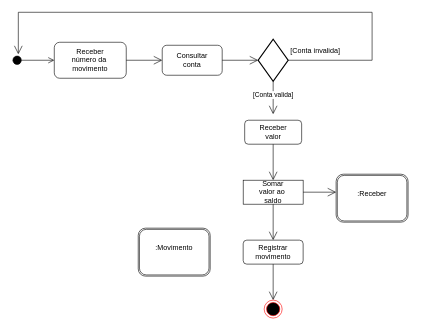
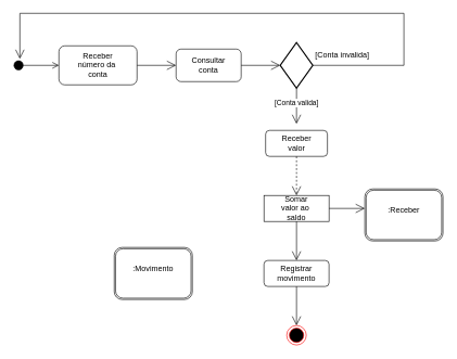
  <mxCell id="0" />
  <mxCell id="1" parent="0" />
  <mxCell id="2" value="" style="html=1;verticalAlign=bottom;startArrow=circle;startFill=1;endArrow=open;startSize=6;endSize=8;curved=0;rounded=0;" edge="1" parent="1" target="3"><mxGeometry width="80" relative="1" as="geometry"><mxPoint x="20" y="100" as="sourcePoint" /><mxPoint x="80" y="100" as="targetPoint" /></mxGeometry></mxCell>
- <mxCell id="3" value="Receber&lt;br&gt;número da&amp;nbsp;&lt;br&gt;movimento" style="rounded=1;whiteSpace=wrap;html=1;" vertex="1" parent="1"><mxGeometry x="90" y="70" width="120" height="60" as="geometry" /></mxCell>
+ <mxCell id="3" value="Receber&lt;br&gt;número da&amp;nbsp;&lt;br&gt;conta" style="rounded=1;whiteSpace=wrap;html=1;" vertex="1" parent="1"><mxGeometry x="90" y="70" width="120" height="60" as="geometry" /></mxCell>
  <mxCell id="4" value="" style="endArrow=open;endFill=1;endSize=12;html=1;rounded=0;exitX=1;exitY=0.5;exitDx=0;exitDy=0;" edge="1" parent="1" source="3"><mxGeometry width="160" relative="1" as="geometry"><mxPoint x="280" y="210" as="sourcePoint" /><mxPoint x="270" y="100" as="targetPoint" /></mxGeometry></mxCell>
  <mxCell id="5" value="Consultar&lt;br&gt;conta" style="rounded=1;whiteSpace=wrap;html=1;" vertex="1" parent="1"><mxGeometry x="270" y="75" width="100" height="50" as="geometry" /></mxCell>
  <mxCell id="6" value="" style="strokeWidth=2;html=1;shape=mxgraph.flowchart.decision;whiteSpace=wrap;" vertex="1" parent="1"><mxGeometry x="430" y="65" width="50" height="70" as="geometry" /></mxCell>
  <mxCell id="7" value="" style="endArrow=open;endFill=1;endSize=12;html=1;rounded=0;exitX=1;exitY=0.5;exitDx=0;exitDy=0;entryX=0;entryY=0.5;entryDx=0;entryDy=0;entryPerimeter=0;" edge="1" parent="1" source="5" target="6"><mxGeometry width="160" relative="1" as="geometry"><mxPoint x="280" y="350" as="sourcePoint" /><mxPoint x="440" y="350" as="targetPoint" /></mxGeometry></mxCell>
  <mxCell id="8" value="" style="endArrow=open;endFill=1;endSize=12;html=1;rounded=0;exitX=1;exitY=0.5;exitDx=0;exitDy=0;exitPerimeter=0;" edge="1" parent="1" source="6"><mxGeometry width="160" relative="1" as="geometry"><mxPoint x="280" y="350" as="sourcePoint" /><mxPoint x="30" y="90" as="targetPoint" /><Array as="points"><mxPoint x="620" y="100" /><mxPoint x="620" y="20" /><mxPoint x="30" y="20" /></Array></mxGeometry></mxCell>
  <mxCell id="9" value="[Conta invalida]" style="text;html=1;align=center;verticalAlign=middle;resizable=0;points=[];autosize=1;strokeColor=none;fillColor=none;" vertex="1" parent="1"><mxGeometry x="470" y="70" width="110" height="30" as="geometry" /></mxCell>
  <mxCell id="10" value="" style="endArrow=open;endFill=1;endSize=12;html=1;rounded=0;exitX=0.5;exitY=1;exitDx=0;exitDy=0;exitPerimeter=0;" edge="1" parent="1" source="6"><mxGeometry width="160" relative="1" as="geometry"><mxPoint x="280" y="350" as="sourcePoint" /><mxPoint x="455" y="190" as="targetPoint" /></mxGeometry></mxCell>
  <mxCell id="11" value="[Conta valida]" style="edgeLabel;html=1;align=center;verticalAlign=middle;resizable=0;points=[];" vertex="1" connectable="0" parent="10"><mxGeometry x="-0.2" y="-1" relative="1" as="geometry"><mxPoint as="offset" /></mxGeometry></mxCell>
  <mxCell id="12" value="Receber &lt;br&gt;valor" style="rounded=1;whiteSpace=wrap;html=1;" vertex="1" parent="1"><mxGeometry x="407.5" y="200" width="95" height="40" as="geometry" /></mxCell>
  <mxCell id="13" value="Somar&lt;br&gt;valor ao&amp;nbsp;&lt;br&gt;saldo" style="whiteSpace=wrap;html=1;rounded=0;" vertex="1" parent="1"><mxGeometry x="405" y="300" width="100" height="40" as="geometry" /></mxCell>
- <mxCell id="14" value="" style="endArrow=open;endFill=1;endSize=12;html=1;rounded=0;exitX=0.5;exitY=1;exitDx=0;exitDy=0;entryX=0.5;entryY=0;entryDx=0;entryDy=0;" edge="1" parent="1" source="12" target="13"><mxGeometry width="160" relative="1" as="geometry"><mxPoint x="280" y="350" as="sourcePoint" /><mxPoint x="440" y="350" as="targetPoint" /></mxGeometry></mxCell>
+ <mxCell id="14" value="" style="endArrow=open;endFill=1;endSize=12;html=1;rounded=0;exitX=0.5;exitY=1;exitDx=0;exitDy=0;entryX=0.5;entryY=0;entryDx=0;entryDy=0;dashed=1;" edge="1" parent="1" source="12" target="13"><mxGeometry width="160" relative="1" as="geometry"><mxPoint x="280" y="350" as="sourcePoint" /><mxPoint x="440" y="350" as="targetPoint" /></mxGeometry></mxCell>
  <mxCell id="15" value="" style="endArrow=open;endFill=1;endSize=12;html=1;rounded=0;exitX=1;exitY=0.5;exitDx=0;exitDy=0;entryX=0;entryY=0.5;entryDx=0;entryDy=0;" edge="1" parent="1" source="13"><mxGeometry width="160" relative="1" as="geometry"><mxPoint x="280" y="350" as="sourcePoint" /><mxPoint x="560" y="320" as="targetPoint" /></mxGeometry></mxCell>
  <mxCell id="16" value="" style="endArrow=open;endFill=1;endSize=12;html=1;rounded=0;exitX=0.5;exitY=1;exitDx=0;exitDy=0;" edge="1" parent="1" source="13"><mxGeometry width="160" relative="1" as="geometry"><mxPoint x="280" y="230" as="sourcePoint" /><mxPoint x="455" y="400" as="targetPoint" /></mxGeometry></mxCell>
  <mxCell id="17" value="Registrar&lt;br&gt;movimento" style="rounded=1;whiteSpace=wrap;html=1;" vertex="1" parent="1"><mxGeometry x="405" y="400" width="100" height="40" as="geometry" /></mxCell>
  <mxCell id="18" value="" style="endArrow=open;endFill=1;endSize=12;html=1;rounded=0;exitX=0.5;exitY=1;exitDx=0;exitDy=0;" edge="1" parent="1" source="17"><mxGeometry width="160" relative="1" as="geometry"><mxPoint x="280" y="350" as="sourcePoint" /><mxPoint x="455" y="500" as="targetPoint" /></mxGeometry></mxCell>
  <mxCell id="19" value="" style="ellipse;html=1;shape=endState;fillColor=#000000;strokeColor=#ff0000;" vertex="1" parent="1"><mxGeometry x="440" y="500" width="30" height="30" as="geometry" /></mxCell>
  <mxCell id="20" value=":Receber&lt;br&gt;&lt;br&gt;" style="shape=ext;double=1;rounded=1;whiteSpace=wrap;html=1;" vertex="1" parent="1"><mxGeometry x="560" y="290" width="120" height="80" as="geometry" /></mxCell>
- <mxCell id="21" value=":Movimento&lt;br&gt;&lt;br&gt;" style="shape=ext;double=1;rounded=1;whiteSpace=wrap;html=1;" vertex="1" parent="1"><mxGeometry x="230" y="380" width="120" height="80" as="geometry" /></mxCell>
+ <mxCell id="21" value=":Movimento&lt;br&gt;&lt;br&gt;" style="shape=ext;double=1;rounded=1;whiteSpace=wrap;html=1;" vertex="1" parent="1"><mxGeometry x="175" y="380" width="120" height="80" as="geometry" /></mxCell>
